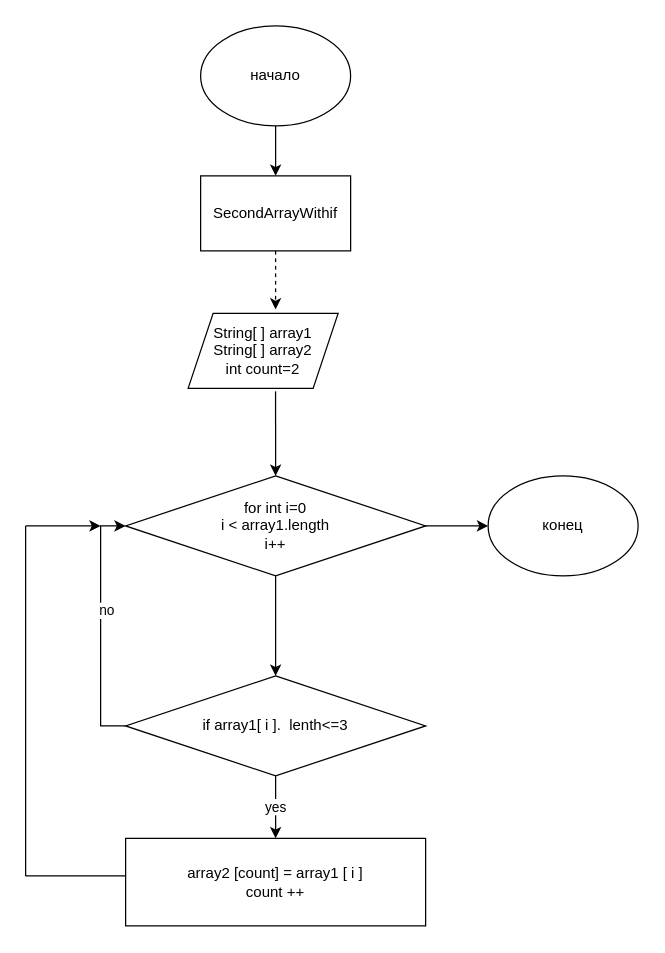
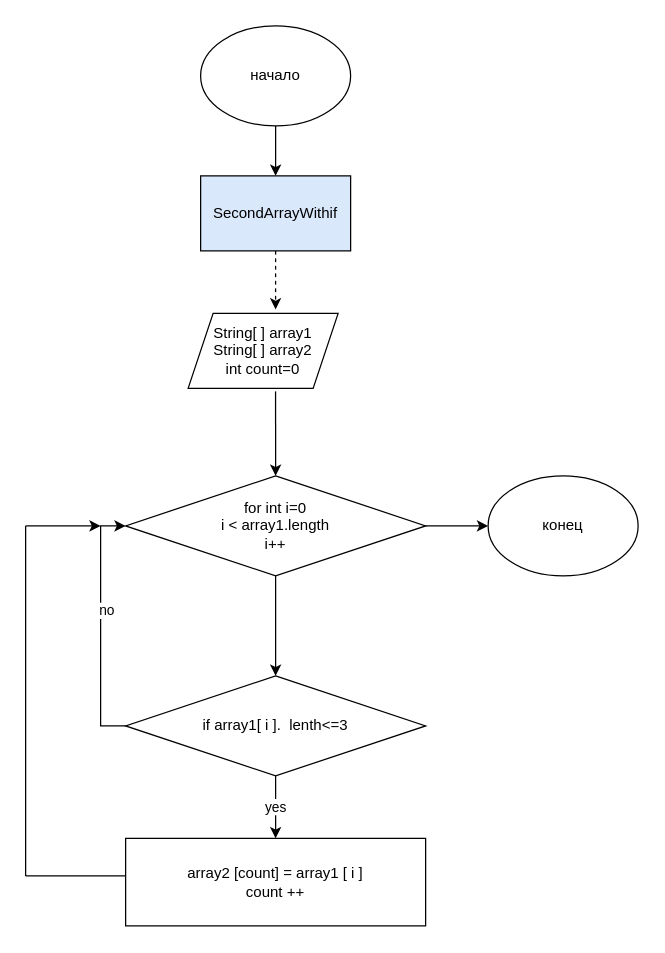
  <mxCell id="0" />
  <mxCell id="1" parent="0" />
  <mxCell id="2" style="edgeStyle=orthogonalEdgeStyle;rounded=0;orthogonalLoop=1;jettySize=auto;html=1;exitX=0.5;exitY=1;exitDx=0;exitDy=0;entryX=0.5;entryY=0;entryDx=0;entryDy=0;" edge="1" parent="1" source="3" target="5"><mxGeometry relative="1" as="geometry" /></mxCell>
  <mxCell id="3" value="начало" style="ellipse;whiteSpace=wrap;html=1;" vertex="1" parent="1"><mxGeometry x="160" width="120" height="80" as="geometry" y="20" /></mxCell>
  <mxCell id="4" style="edgeStyle=orthogonalEdgeStyle;rounded=0;orthogonalLoop=1;jettySize=auto;html=1;exitX=0.5;exitY=1;exitDx=0;exitDy=0;entryX=0.583;entryY=-0.053;entryDx=0;entryDy=0;entryPerimeter=0;dashed=1;" edge="1" parent="1" source="5" target="6"><mxGeometry relative="1" as="geometry" /></mxCell>
- <mxCell id="5" value="SecondArrayWithif" style="rounded=0;whiteSpace=wrap;html=1;" vertex="1" parent="1"><mxGeometry x="160" y="140" width="120" height="60" as="geometry" /></mxCell>
- <mxCell id="6" value="String[ ] array1&lt;br&gt;String[ ] array2&lt;br&gt;int count=2" style="shape=parallelogram;perimeter=parallelogramPerimeter;whiteSpace=wrap;html=1;fixedSize=1;" vertex="1" parent="1"><mxGeometry x="150" y="250" width="120" height="60" as="geometry" /></mxCell>
+ <mxCell id="5" value="SecondArrayWithif" style="rounded=0;whiteSpace=wrap;html=1;fillColor=#dae8fc;" vertex="1" parent="1"><mxGeometry x="160" y="140" width="120" height="60" as="geometry" /></mxCell>
+ <mxCell id="6" value="String[ ] array1&lt;br&gt;String[ ] array2&lt;br&gt;int count=0" style="shape=parallelogram;perimeter=parallelogramPerimeter;whiteSpace=wrap;html=1;fixedSize=1;" vertex="1" parent="1"><mxGeometry x="150" y="250" width="120" height="60" as="geometry" /></mxCell>
  <mxCell id="7" style="edgeStyle=orthogonalEdgeStyle;rounded=0;orthogonalLoop=1;jettySize=auto;html=1;exitX=0.5;exitY=1;exitDx=0;exitDy=0;entryX=0.5;entryY=0;entryDx=0;entryDy=0;" edge="1" parent="1" source="9" target="14"><mxGeometry relative="1" as="geometry" /></mxCell>
  <mxCell id="8" style="edgeStyle=orthogonalEdgeStyle;rounded=0;orthogonalLoop=1;jettySize=auto;html=1;exitX=1;exitY=0.5;exitDx=0;exitDy=0;entryX=0;entryY=0.5;entryDx=0;entryDy=0;" edge="1" parent="1" source="9" target="19"><mxGeometry relative="1" as="geometry" /></mxCell>
  <mxCell id="9" value="for int i=0&lt;br&gt;i &amp;lt; array1.length&lt;br&gt;i++" style="rhombus;whiteSpace=wrap;html=1;" vertex="1" parent="1"><mxGeometry x="100" y="380" width="240" height="80" as="geometry" /></mxCell>
  <mxCell id="10" value="" style="endArrow=classic;html=1;rounded=0;entryX=0.5;entryY=0;entryDx=0;entryDy=0;exitX=0.583;exitY=1.04;exitDx=0;exitDy=0;exitPerimeter=0;" edge="1" parent="1" source="6" target="9"><mxGeometry width="50" height="50" relative="1" as="geometry"><mxPoint x="210" y="330" as="sourcePoint" /><mxPoint x="260" y="280" as="targetPoint" /></mxGeometry></mxCell>
  <mxCell id="11" style="edgeStyle=orthogonalEdgeStyle;rounded=0;orthogonalLoop=1;jettySize=auto;html=1;exitX=0;exitY=0.5;exitDx=0;exitDy=0;entryX=0;entryY=0.5;entryDx=0;entryDy=0;" edge="1" parent="1" source="14" target="9"><mxGeometry relative="1" as="geometry" /></mxCell>
  <mxCell id="12" value="no" style="edgeLabel;html=1;align=center;verticalAlign=middle;resizable=0;points=[];" vertex="1" connectable="0" parent="11"><mxGeometry x="0.13" y="-4" relative="1" as="geometry"><mxPoint as="offset" /></mxGeometry></mxCell>
  <mxCell id="13" value="yes" style="edgeStyle=orthogonalEdgeStyle;rounded=0;orthogonalLoop=1;jettySize=auto;html=1;exitX=0.5;exitY=1;exitDx=0;exitDy=0;entryX=0.5;entryY=0;entryDx=0;entryDy=0;" edge="1" parent="1" source="14" target="15"><mxGeometry relative="1" as="geometry" /></mxCell>
  <mxCell id="14" value="if array1[ i ].&amp;nbsp; lenth&amp;lt;=3" style="rhombus;whiteSpace=wrap;html=1;" vertex="1" parent="1"><mxGeometry x="100" y="540" width="240" height="80" as="geometry" /></mxCell>
  <mxCell id="15" value="array2 [count] = array1 [ i ]&lt;br&gt;count ++" style="rounded=0;whiteSpace=wrap;html=1;" vertex="1" parent="1"><mxGeometry x="100" y="670" width="240" height="70" as="geometry" /></mxCell>
  <mxCell id="16" value="" style="endArrow=none;html=1;rounded=0;" edge="1" parent="1"><mxGeometry width="50" height="50" relative="1" as="geometry"><mxPoint x="20" y="700" as="sourcePoint" /><mxPoint x="100" y="700" as="targetPoint" /></mxGeometry></mxCell>
  <mxCell id="17" value="" style="endArrow=none;html=1;rounded=0;" edge="1" parent="1"><mxGeometry width="50" height="50" relative="1" as="geometry"><mxPoint x="20" y="700" as="sourcePoint" /><mxPoint x="20" y="420" as="targetPoint" /></mxGeometry></mxCell>
  <mxCell id="18" value="" style="endArrow=classic;html=1;rounded=0;" edge="1" parent="1"><mxGeometry width="50" height="50" relative="1" as="geometry"><mxPoint x="20" y="420" as="sourcePoint" /><mxPoint x="80" y="420" as="targetPoint" /></mxGeometry></mxCell>
  <mxCell id="19" value="конец" style="ellipse;whiteSpace=wrap;html=1;" vertex="1" parent="1"><mxGeometry x="390" y="380" width="120" height="80" as="geometry" /></mxCell>
